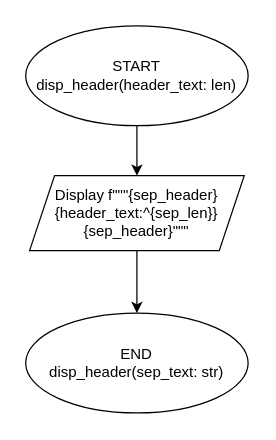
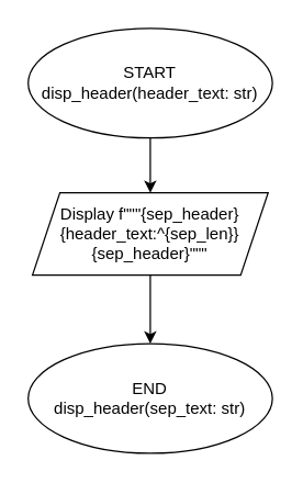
  <mxCell id="0" />
  <mxCell id="1" parent="0" />
  <mxCell id="2" value="" style="edgeStyle=orthogonalEdgeStyle;rounded=0;orthogonalLoop=1;jettySize=auto;html=1;" edge="1" parent="1" source="3" target="5"><mxGeometry relative="1" as="geometry" /></mxCell>
- <mxCell id="3" value="START&lt;br&gt;disp_header(header_text: len)" style="ellipse;whiteSpace=wrap;html=1;rounded=0;" vertex="1" parent="1"><mxGeometry x="20.07" width="178.12" height="80" as="geometry" y="20" /></mxCell>
+ <mxCell id="3" value="START&lt;br&gt;disp_header(header_text: str)" style="ellipse;whiteSpace=wrap;html=1;rounded=0;" vertex="1" parent="1"><mxGeometry x="20.07" width="178.12" height="80" as="geometry" y="20" /></mxCell>
  <mxCell id="4" value="" style="edgeStyle=orthogonalEdgeStyle;rounded=0;orthogonalLoop=1;jettySize=auto;html=1;" edge="1" parent="1" source="5" target="6"><mxGeometry relative="1" as="geometry" /></mxCell>
  <mxCell id="5" value="Display&amp;nbsp;&lt;span style=&quot;background-color: initial;&quot;&gt;f&quot;&quot;&quot;{sep_header}&lt;/span&gt;&lt;div&gt;{header_text:^{sep_len}}&lt;/div&gt;&lt;div&gt;{sep_header}&quot;&quot;&quot;&lt;/div&gt;" style="shape=parallelogram;perimeter=parallelogramPerimeter;whiteSpace=wrap;html=1;fixedSize=1;" vertex="1" parent="1"><mxGeometry x="23.19" y="140" width="171.87" height="60" as="geometry" /></mxCell>
  <mxCell id="6" value="END&lt;br&gt;disp_header(sep_text: str)" style="ellipse;whiteSpace=wrap;html=1;rounded=0;" vertex="1" parent="1"><mxGeometry x="20.07" y="250" width="178.12" height="80" as="geometry" /></mxCell>
